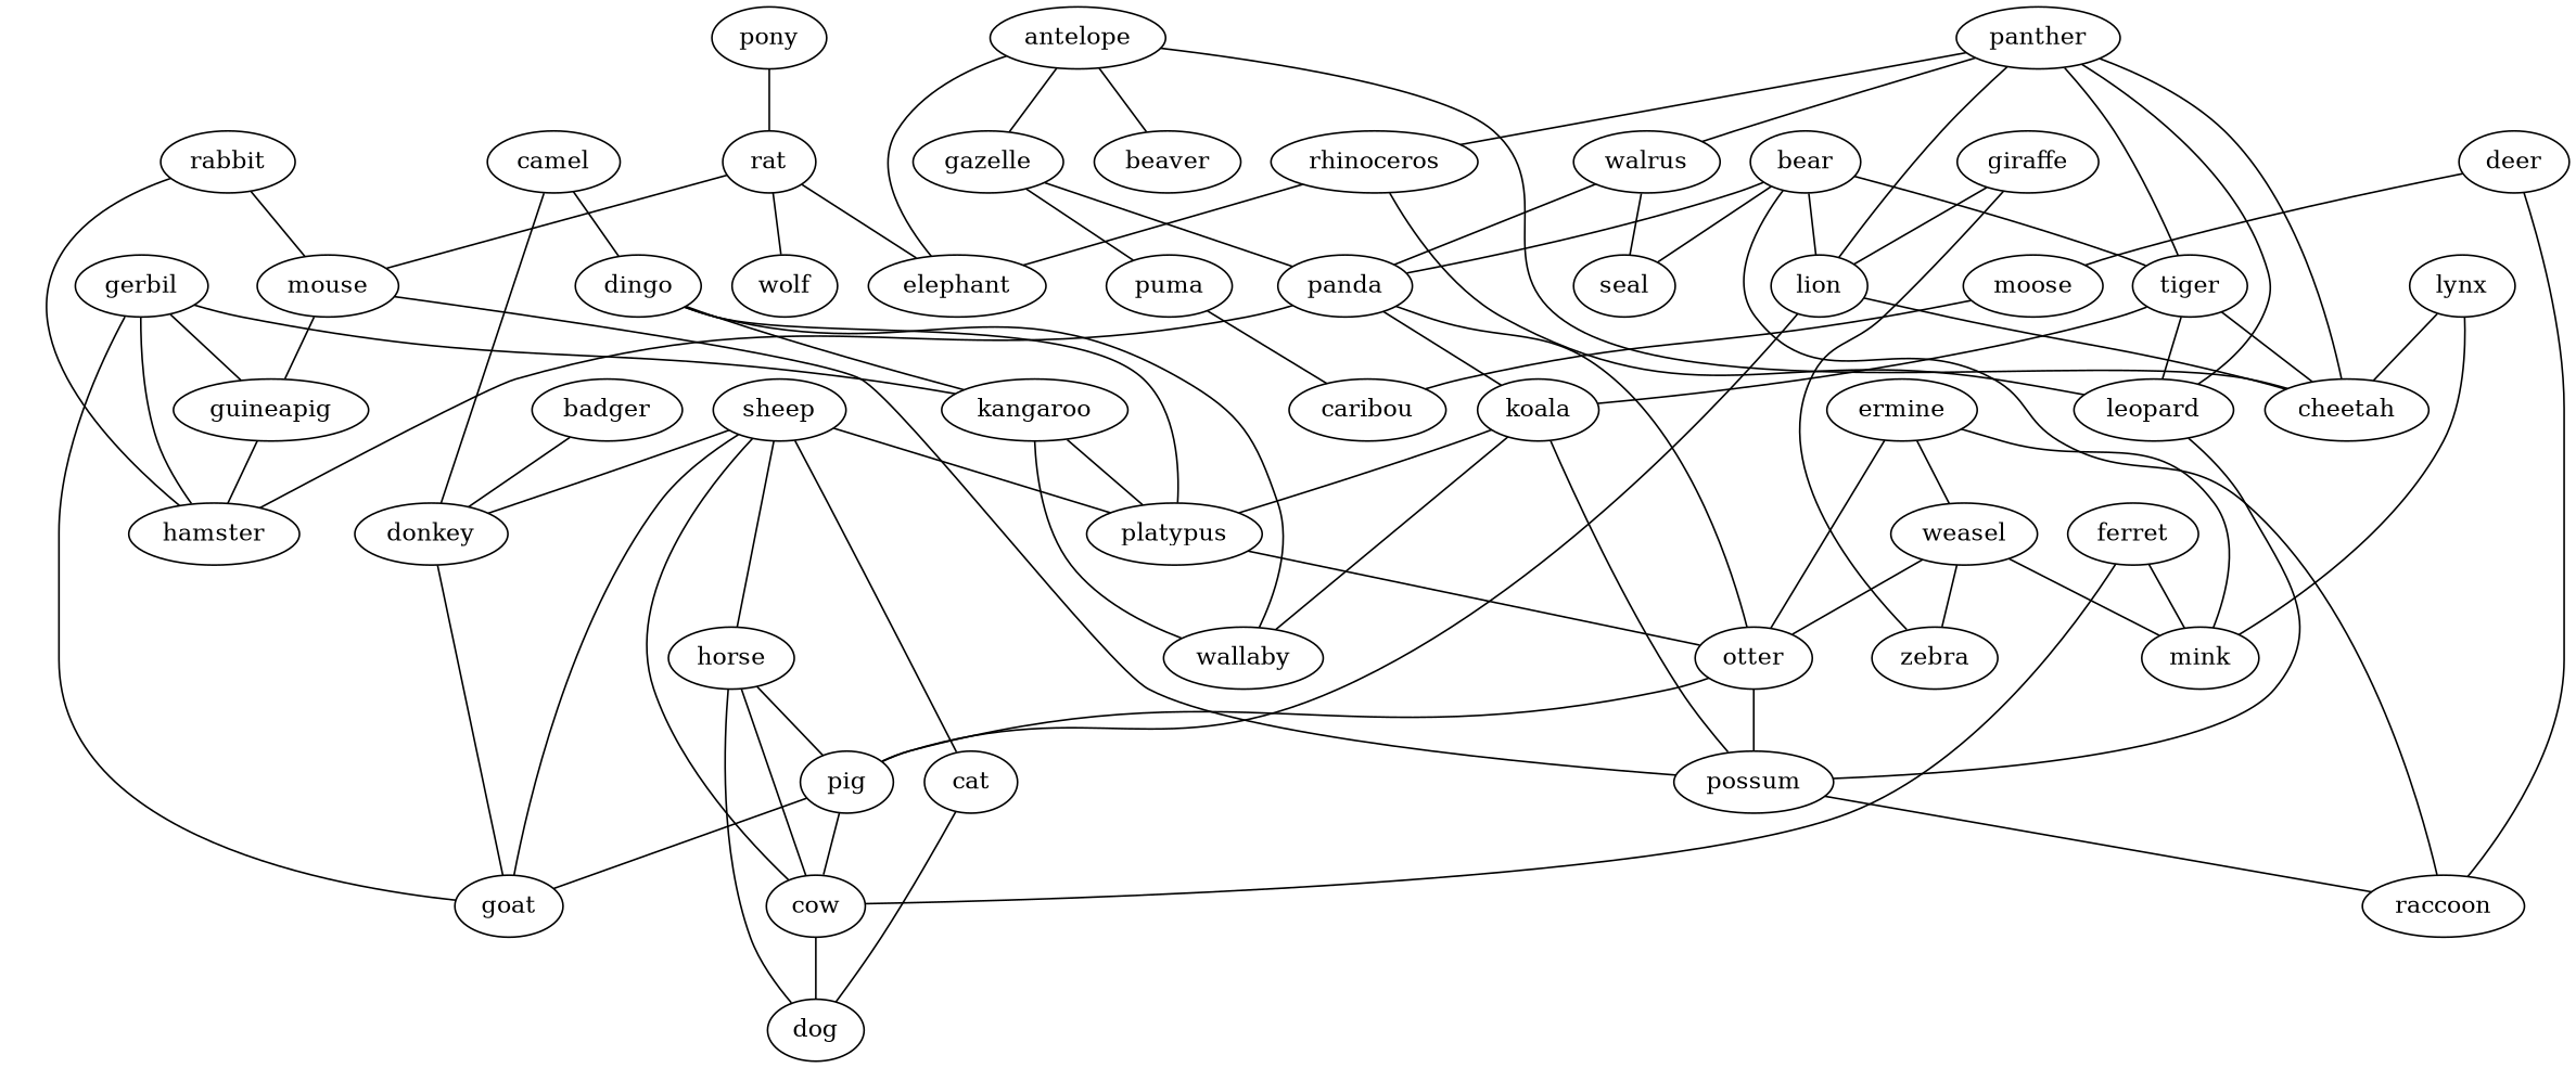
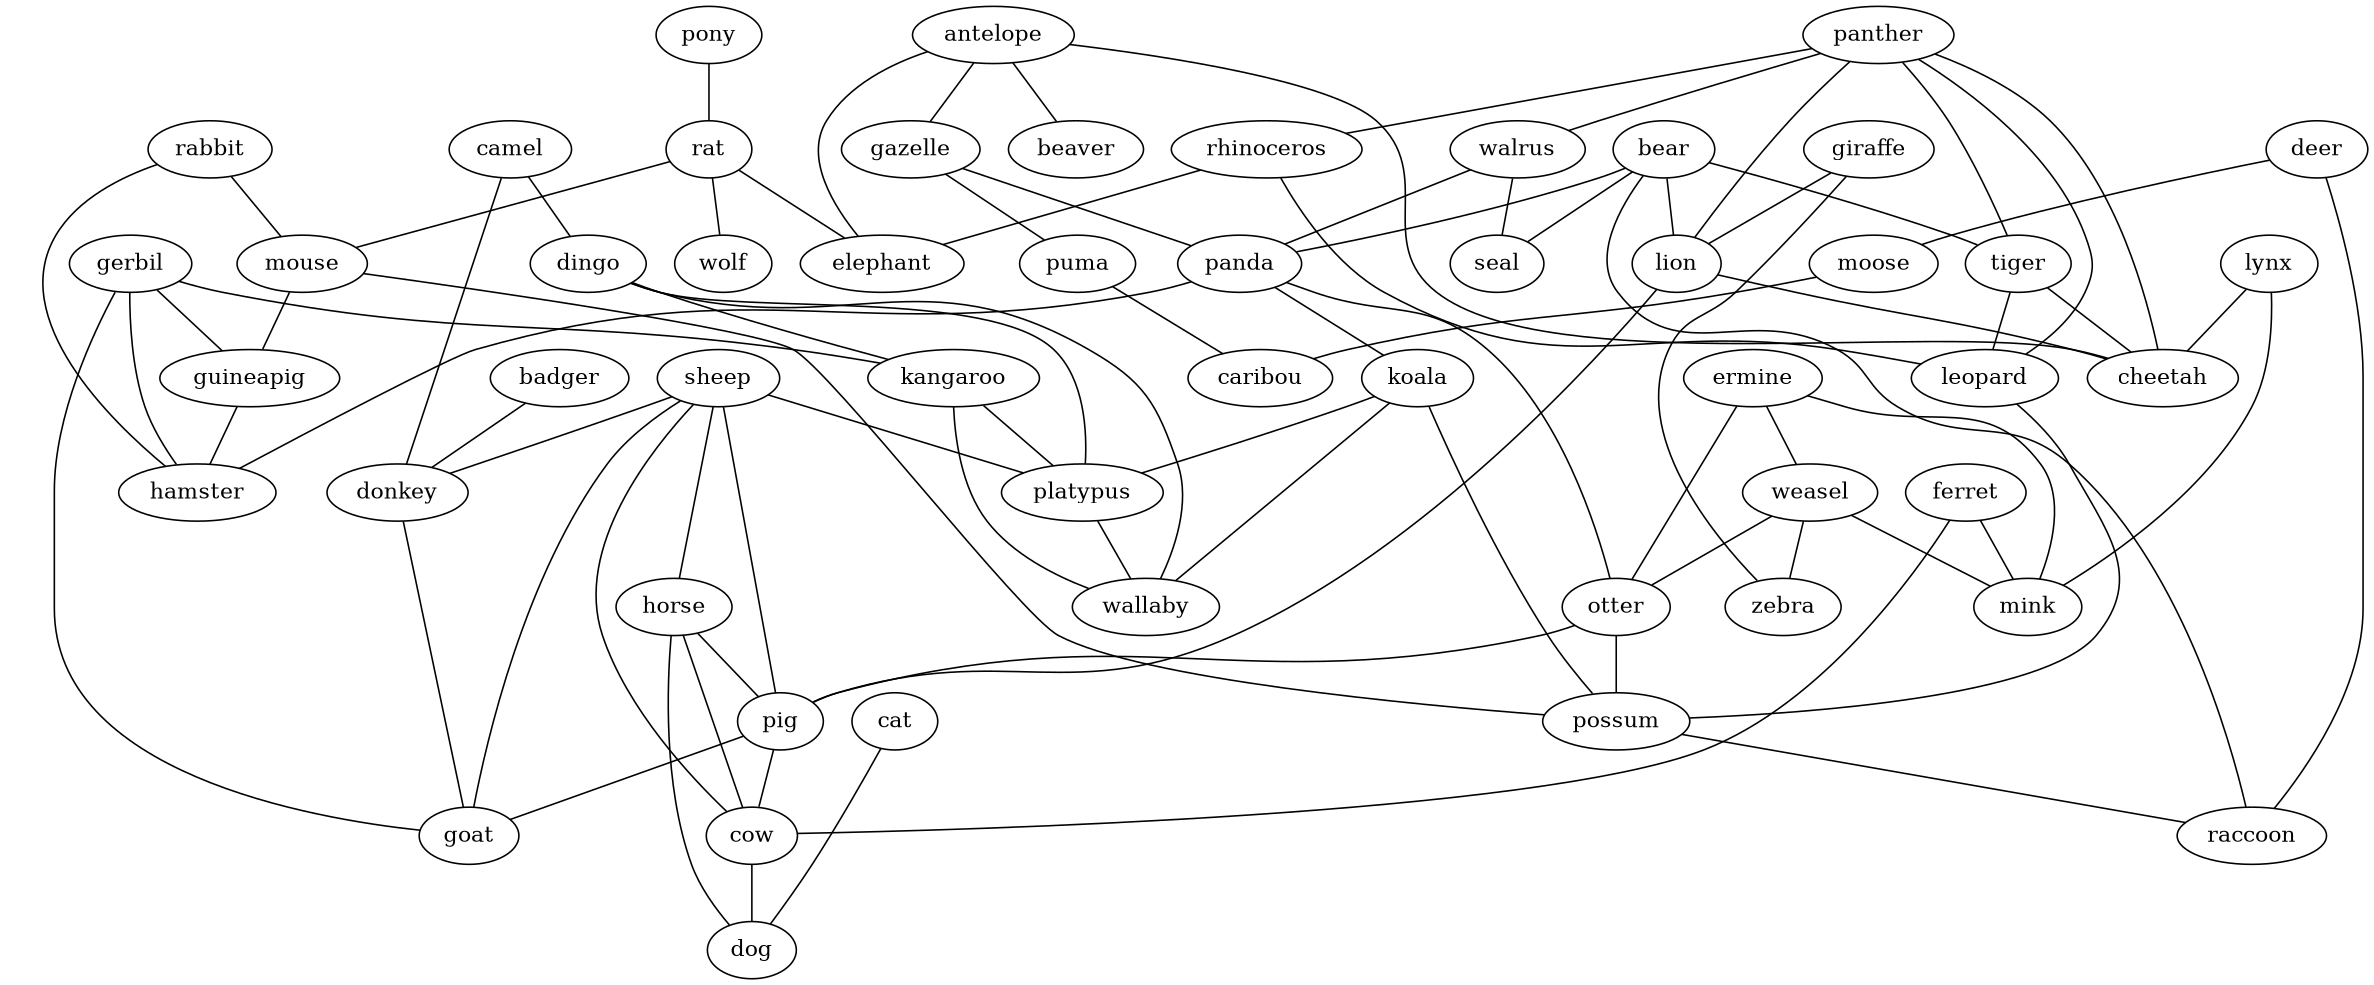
  strict graph {
    edge [weight=1]
    antelope
    gazelle
    beaver
    elephant
    cheetah
    panda
    puma
    hamster
    koala
    caribou
    platypus
    wallaby
    ermine
    weasel
    otter
    mink
    zebra
    pig
    possum
    goat
    cow
    raccoon
    badger
    donkey
    pony
    rat
    wolf
    mouse
    sheep
    horse
    dog
    gerbil
    guineapig
    kangaroo
    panther
    tiger
    lion
    walrus
    rhinoceros
    leopard
    seal
    camel
    dingo
    bear
    ferret
    giraffe
    rabbit
    cat
    lynx
    deer
    moose
    antelope -- gazelle
    antelope -- beaver
    antelope -- elephant
    antelope -- cheetah
    gazelle -- panda
    gazelle -- puma
    panda -- hamster
    panda -- koala
    puma -- caribou
    koala -- platypus
    koala -- wallaby
-   platypus -- otter
+   platypus -- wallaby
    ermine -- weasel
    ermine -- otter
    ermine -- mink
    weasel -- otter
    weasel -- mink
    weasel -- zebra
    otter -- panda
    otter -- pig
    otter -- possum
    pig -- goat
    pig -- cow
    possum -- koala
    possum -- raccoon
    cow -- dog
    badger -- donkey
    donkey -- goat
    pony -- rat
    rat -- elephant
    rat -- wolf
    rat -- mouse
    mouse -- possum
    mouse -- guineapig
    sheep -- platypus
-   sheep -- cat
+   sheep -- pig
    sheep -- goat
    sheep -- cow
    sheep -- donkey
    sheep -- horse
    horse -- pig
    horse -- cow
    horse -- dog
    gerbil -- hamster
    gerbil -- goat
    gerbil -- guineapig
    gerbil -- kangaroo
    guineapig -- hamster
    kangaroo -- platypus
    kangaroo -- wallaby
    panther -- cheetah
    panther -- tiger
    panther -- lion
    panther -- walrus
    panther -- rhinoceros
    panther -- leopard
    tiger -- cheetah
-   tiger -- koala
    tiger -- leopard
    lion -- cheetah
    lion -- pig
    walrus -- panda
    walrus -- seal
    rhinoceros -- elephant
    rhinoceros -- leopard
    leopard -- possum
    camel -- donkey
    camel -- dingo
    dingo -- platypus
    dingo -- wallaby
    dingo -- kangaroo
    bear -- panda
    bear -- raccoon
    bear -- tiger
    bear -- lion
    bear -- seal
    ferret -- mink
    ferret -- cow
    giraffe -- zebra
    giraffe -- lion
    rabbit -- hamster
    rabbit -- mouse
    cat -- dog
    lynx -- cheetah
    lynx -- mink
    deer -- raccoon
    deer -- moose
    moose -- caribou
  }
